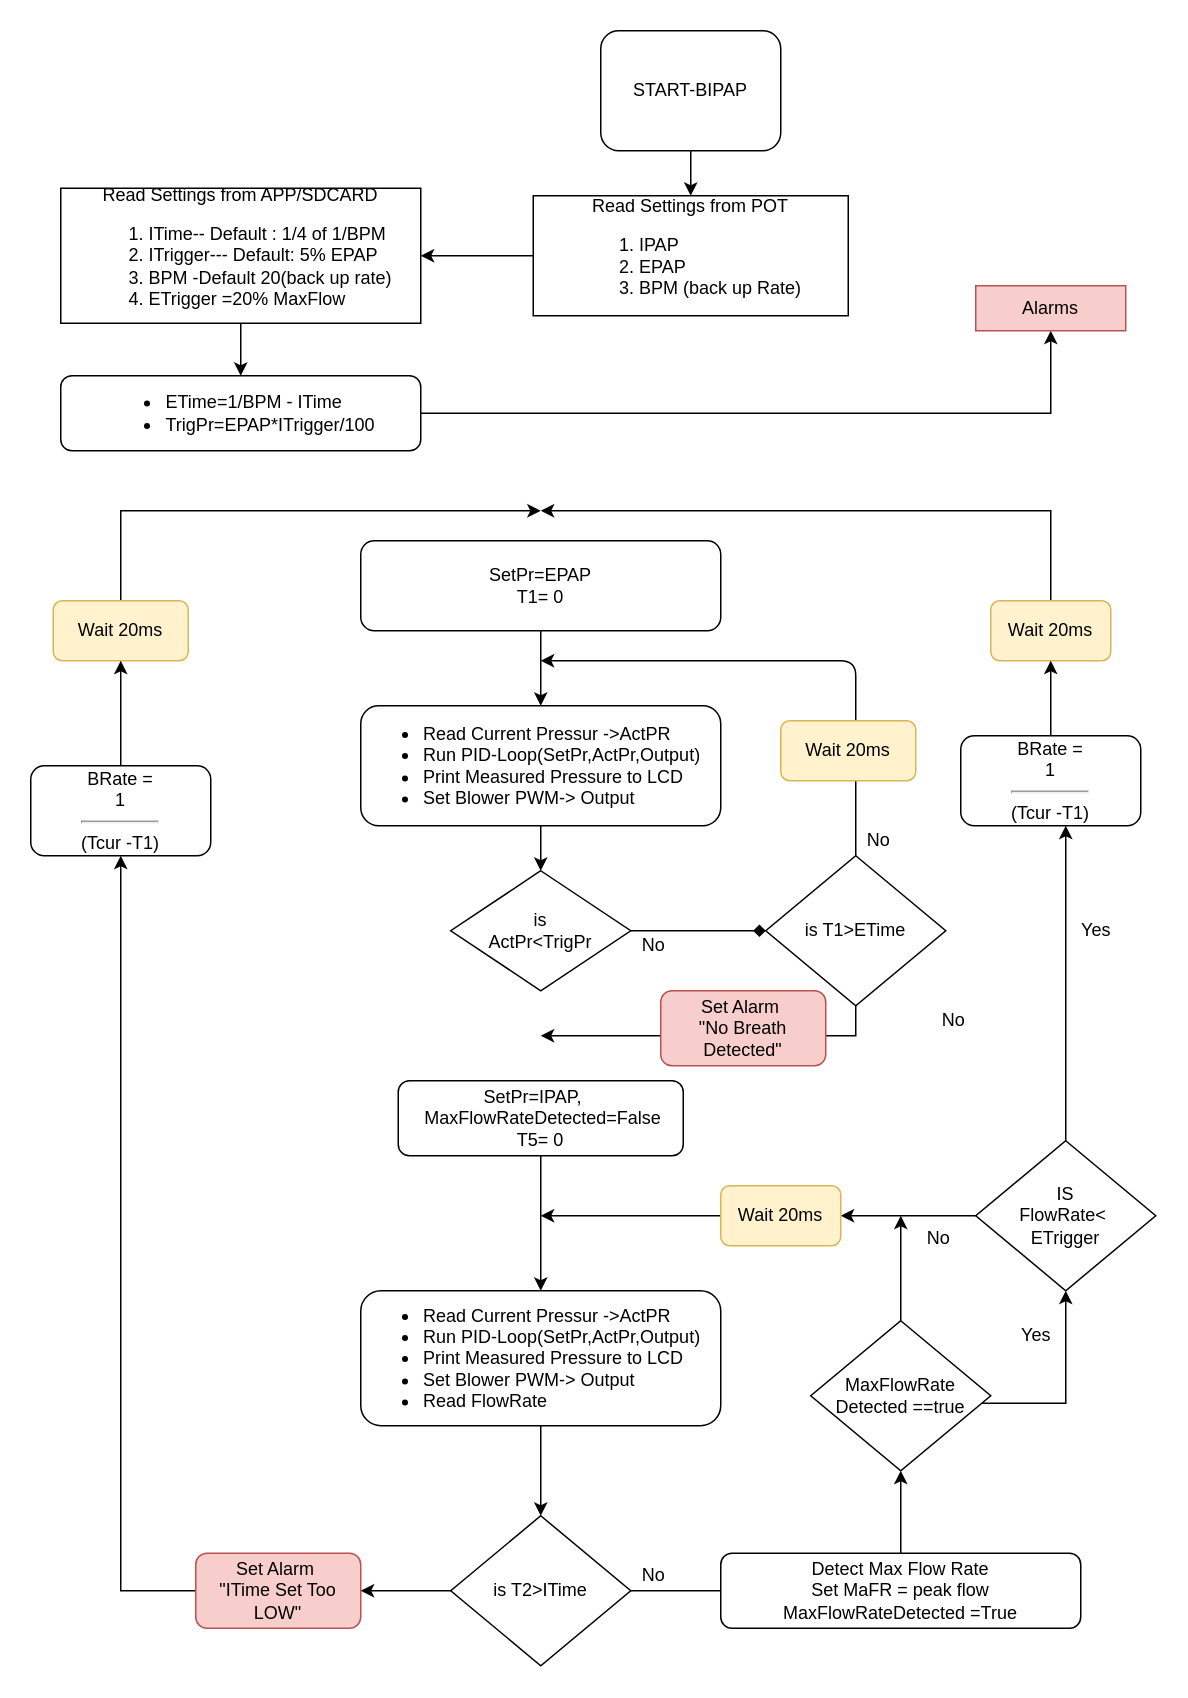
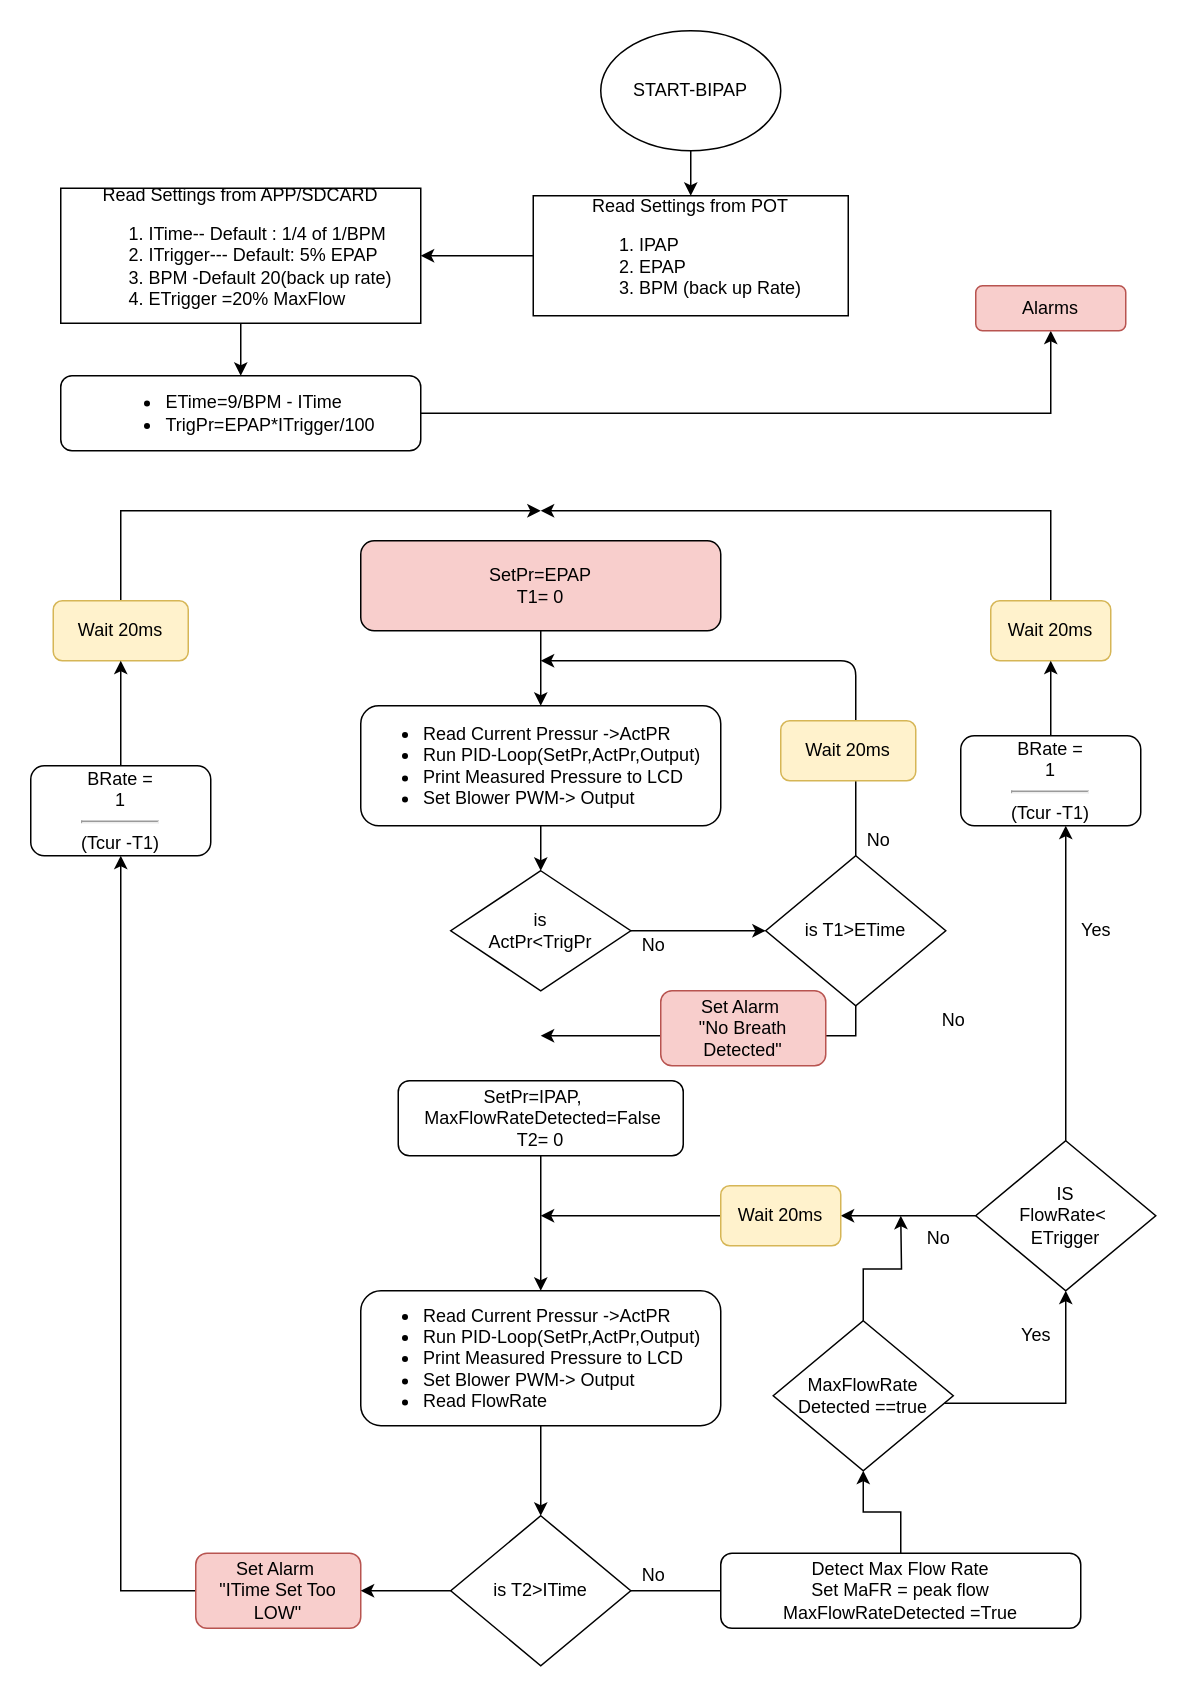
  <mxCell id="0" />
  <mxCell id="1" parent="0" />
  <mxCell id="2" style="edgeStyle=orthogonalEdgeStyle;rounded=0;orthogonalLoop=1;jettySize=auto;html=1;entryX=0.5;entryY=0;entryDx=0;entryDy=0;" parent="1" source="3" target="5" edge="1"><mxGeometry relative="1" as="geometry" /></mxCell>
- <mxCell id="3" value="START-BIPAP" style="whiteSpace=wrap;html=1;rounded=1;" parent="1" vertex="1"><mxGeometry x="400" y="20" width="120" height="80" as="geometry" /></mxCell>
+ <mxCell id="3" value="START-BIPAP" style="ellipse;whiteSpace=wrap;html=1;" parent="1" vertex="1"><mxGeometry x="400" y="20" width="120" height="80" as="geometry" /></mxCell>
  <mxCell id="4" style="edgeStyle=orthogonalEdgeStyle;rounded=0;orthogonalLoop=1;jettySize=auto;html=1;entryX=1;entryY=0.5;entryDx=0;entryDy=0;" parent="1" source="5" target="7" edge="1"><mxGeometry relative="1" as="geometry" /></mxCell>
  <mxCell id="5" value="Read Settings from POT&lt;br&gt;&lt;div align=&quot;left&quot;&gt;&lt;ol&gt;&lt;li&gt;&lt;div&gt;IPAP&lt;/div&gt;&lt;/li&gt;&lt;li&gt;EPAP&lt;/li&gt;&lt;li&gt;BPM (back up Rate)&lt;br&gt;&lt;/li&gt;&lt;/ol&gt;&lt;/div&gt;" style="rounded=0;whiteSpace=wrap;html=1;" parent="1" vertex="1"><mxGeometry x="355" y="130" width="210" height="80" as="geometry" /></mxCell>
  <mxCell id="6" style="edgeStyle=orthogonalEdgeStyle;rounded=0;orthogonalLoop=1;jettySize=auto;html=1;" edge="1" parent="1" source="7" target="9"><mxGeometry relative="1" as="geometry" /></mxCell>
  <mxCell id="7" value="Read Settings from APP/SDCARD&lt;br&gt;&lt;div align=&quot;left&quot;&gt;&lt;ol&gt;&lt;li&gt;&lt;div&gt;ITime-- Default : 1/4 of 1/BPM&lt;br&gt;&lt;/div&gt;&lt;/li&gt;&lt;li&gt;ITrigger--- Default: 5% EPAP&lt;br&gt;&lt;/li&gt;&lt;li&gt;BPM -Default 20(back up rate)&lt;br&gt;&lt;/li&gt;&lt;li&gt;ETrigger =20% MaxFlow&lt;/li&gt;&lt;/ol&gt;&lt;/div&gt;" style="rounded=0;whiteSpace=wrap;html=1;" parent="1" vertex="1"><mxGeometry x="40" y="125" width="240" height="90" as="geometry" /></mxCell>
  <mxCell id="8" style="edgeStyle=orthogonalEdgeStyle;rounded=0;orthogonalLoop=1;jettySize=auto;html=1;exitX=1;exitY=0.5;exitDx=0;exitDy=0;" edge="1" parent="1" source="9" target="54"><mxGeometry relative="1" as="geometry" /></mxCell>
- <mxCell id="9" value="&lt;div align=&quot;left&quot;&gt;&lt;ul&gt;&lt;li&gt;ETime=1/BPM - ITime&lt;/li&gt;&lt;li&gt;TrigPr=EPAP*ITrigger/100&lt;/li&gt;&lt;/ul&gt;&lt;/div&gt;" style="rounded=1;whiteSpace=wrap;html=1;" parent="1" vertex="1"><mxGeometry x="40" y="250" width="240" height="50" as="geometry" /></mxCell>
+ <mxCell id="9" value="&lt;div align=&quot;left&quot;&gt;&lt;ul&gt;&lt;li&gt;ETime=9/BPM - ITime&lt;/li&gt;&lt;li&gt;TrigPr=EPAP*ITrigger/100&lt;/li&gt;&lt;/ul&gt;&lt;/div&gt;" style="rounded=1;whiteSpace=wrap;html=1;" parent="1" vertex="1"><mxGeometry x="40" y="250" width="240" height="50" as="geometry" /></mxCell>
  <mxCell id="10" value="" style="edgeStyle=orthogonalEdgeStyle;rounded=0;orthogonalLoop=1;jettySize=auto;html=1;" parent="1" source="11" target="13" edge="1"><mxGeometry relative="1" as="geometry" /></mxCell>
- <mxCell id="11" value="SetPr=EPAP&lt;br&gt;T1= 0" style="rounded=1;whiteSpace=wrap;html=1;" parent="1" vertex="1"><mxGeometry x="240" y="360" width="240" height="60" as="geometry" /></mxCell>
+ <mxCell id="11" value="SetPr=EPAP&lt;br&gt;T1= 0" style="rounded=1;whiteSpace=wrap;html=1;fillColor=#f8cecc;" parent="1" vertex="1"><mxGeometry x="240" y="360" width="240" height="60" as="geometry" /></mxCell>
  <mxCell id="12" value="" style="edgeStyle=orthogonalEdgeStyle;rounded=0;orthogonalLoop=1;jettySize=auto;html=1;entryX=0.5;entryY=0;entryDx=0;entryDy=0;" parent="1" source="13" target="15" edge="1"><mxGeometry relative="1" as="geometry"><mxPoint x="360" y="560" as="targetPoint" /></mxGeometry></mxCell>
  <mxCell id="13" value="&lt;div align=&quot;left&quot;&gt;&lt;ul&gt;&lt;li&gt;Read Current Pressur -&amp;gt;ActPR&lt;/li&gt;&lt;li&gt;Run PID-Loop(SetPr,ActPr,Output)&lt;/li&gt;&lt;li&gt;Print Measured Pressure to LCD&lt;/li&gt;&lt;li&gt;Set Blower PWM-&amp;gt; Output&lt;br&gt;&lt;/li&gt;&lt;/ul&gt;&lt;/div&gt;" style="rounded=1;whiteSpace=wrap;html=1;align=left;" parent="1" vertex="1"><mxGeometry x="240" y="470" width="240" height="80" as="geometry" /></mxCell>
- <mxCell id="14" style="edgeStyle=orthogonalEdgeStyle;rounded=0;orthogonalLoop=1;jettySize=auto;html=1;entryX=0;entryY=0.5;entryDx=0;entryDy=0;endArrow=diamond;" parent="1" source="15" target="18" edge="1"><mxGeometry relative="1" as="geometry"><mxPoint x="500" y="630" as="targetPoint" /></mxGeometry></mxCell>
+ <mxCell id="14" style="edgeStyle=orthogonalEdgeStyle;rounded=0;orthogonalLoop=1;jettySize=auto;html=1;entryX=0;entryY=0.5;entryDx=0;entryDy=0;" parent="1" source="15" target="18" edge="1"><mxGeometry relative="1" as="geometry"><mxPoint x="500" y="630" as="targetPoint" /></mxGeometry></mxCell>
  <mxCell id="15" value="is&lt;br&gt;ActPr&amp;lt;TrigPr" style="rhombus;whiteSpace=wrap;html=1;" parent="1" vertex="1"><mxGeometry x="300" y="580" width="120" height="80" as="geometry" /></mxCell>
  <mxCell id="16" value="No" style="text;html=1;align=center;verticalAlign=middle;resizable=0;points=[];autosize=1;" parent="1" vertex="1"><mxGeometry x="420" y="620" width="30" height="20" as="geometry" /></mxCell>
  <mxCell id="17" style="edgeStyle=orthogonalEdgeStyle;rounded=0;orthogonalLoop=1;jettySize=auto;html=1;exitX=0.5;exitY=1;exitDx=0;exitDy=0;" parent="1" edge="1" source="18"><mxGeometry relative="1" as="geometry"><mxPoint x="360" y="690" as="targetPoint" /><mxPoint x="560" y="670" as="sourcePoint" /><Array as="points"><mxPoint x="570" y="690" /></Array></mxGeometry></mxCell>
  <mxCell id="18" value="is T1&amp;gt;ETime" style="rhombus;whiteSpace=wrap;html=1;" parent="1" vertex="1"><mxGeometry x="510" y="570" width="120" height="100" as="geometry" /></mxCell>
  <mxCell id="19" value="No" style="text;html=1;align=center;verticalAlign=middle;resizable=0;points=[];autosize=1;" parent="1" vertex="1"><mxGeometry x="570" y="550" width="30" height="20" as="geometry" /></mxCell>
  <mxCell id="20" value="" style="endArrow=classic;html=1;exitX=0.5;exitY=0;exitDx=0;exitDy=0;" parent="1" source="18" edge="1"><mxGeometry width="50" height="50" relative="1" as="geometry"><mxPoint x="570" y="440" as="sourcePoint" /><mxPoint x="360" y="440" as="targetPoint" /><Array as="points"><mxPoint x="570" y="440" /></Array></mxGeometry></mxCell>
  <mxCell id="21" style="edgeStyle=orthogonalEdgeStyle;rounded=0;orthogonalLoop=1;jettySize=auto;html=1;entryX=0.5;entryY=0;entryDx=0;entryDy=0;" edge="1" parent="1" source="22" target="55"><mxGeometry relative="1" as="geometry" /></mxCell>
- <mxCell id="22" value="SetPr=IPAP,&amp;nbsp; &amp;nbsp;&lt;br&gt;&amp;nbsp;MaxFlowRateDetected=False&lt;br&gt;T5= 0" style="rounded=1;whiteSpace=wrap;html=1;" parent="1" vertex="1"><mxGeometry x="265" y="720" width="190" height="50" as="geometry" /></mxCell>
+ <mxCell id="22" value="SetPr=IPAP,&amp;nbsp; &amp;nbsp;&lt;br&gt;&amp;nbsp;MaxFlowRateDetected=False&lt;br&gt;T2= 0" style="rounded=1;whiteSpace=wrap;html=1;" parent="1" vertex="1"><mxGeometry x="265" y="720" width="190" height="50" as="geometry" /></mxCell>
  <mxCell id="23" style="edgeStyle=orthogonalEdgeStyle;rounded=0;orthogonalLoop=1;jettySize=auto;html=1;exitX=0;exitY=0.5;exitDx=0;exitDy=0;" parent="1" source="52" edge="1"><mxGeometry relative="1" as="geometry"><mxPoint x="360" y="340" as="targetPoint" /><Array as="points"><mxPoint x="80" y="420" /><mxPoint x="80" y="340" /></Array></mxGeometry></mxCell>
  <mxCell id="24" style="edgeStyle=orthogonalEdgeStyle;rounded=0;orthogonalLoop=1;jettySize=auto;html=1;entryX=0;entryY=0.5;entryDx=0;entryDy=0;" parent="1" edge="1"><mxGeometry relative="1" as="geometry"><mxPoint x="420" y="1060" as="sourcePoint" /><mxPoint x="490" y="1060" as="targetPoint" /></mxGeometry></mxCell>
  <mxCell id="25" value="is T2&amp;gt;ITime" style="rhombus;whiteSpace=wrap;html=1;" parent="1" vertex="1"><mxGeometry x="300" y="1010" width="120" height="100" as="geometry" /></mxCell>
  <mxCell id="26" style="edgeStyle=orthogonalEdgeStyle;rounded=0;orthogonalLoop=1;jettySize=auto;html=1;entryX=0.5;entryY=0;entryDx=0;entryDy=0;" parent="1" target="25" edge="1" source="55"><mxGeometry relative="1" as="geometry"><mxPoint x="360" y="900" as="sourcePoint" /><mxPoint x="360" y="960" as="targetPoint" /></mxGeometry></mxCell>
  <mxCell id="27" value="No" style="text;html=1;align=center;verticalAlign=middle;resizable=0;points=[];autosize=1;" parent="1" vertex="1"><mxGeometry x="420" y="1040" width="30" height="20" as="geometry" /></mxCell>
  <mxCell id="28" value="Wait 20ms" style="rounded=1;whiteSpace=wrap;html=1;fillColor=#fff2cc;strokeColor=#d6b656;" parent="1" vertex="1"><mxGeometry x="520" y="480" width="90" height="40" as="geometry" /></mxCell>
  <mxCell id="29" value="No" style="text;html=1;align=center;verticalAlign=middle;resizable=0;points=[];autosize=1;" vertex="1" parent="1"><mxGeometry x="610" y="815" width="30" height="20" as="geometry" /></mxCell>
  <mxCell id="30" style="edgeStyle=orthogonalEdgeStyle;rounded=0;orthogonalLoop=1;jettySize=auto;html=1;entryX=0.5;entryY=1;entryDx=0;entryDy=0;" edge="1" parent="1" source="31" target="35"><mxGeometry relative="1" as="geometry" /></mxCell>
  <mxCell id="31" value="Detect Max Flow Rate&lt;br&gt;Set MaFR = peak flow&lt;br&gt;MaxFlowRateDetected =True" style="rounded=1;whiteSpace=wrap;html=1;" vertex="1" parent="1"><mxGeometry x="480" y="1035" width="240" height="50" as="geometry" /></mxCell>
  <mxCell id="32" style="edgeStyle=orthogonalEdgeStyle;rounded=0;orthogonalLoop=1;jettySize=auto;html=1;entryX=0.5;entryY=1;entryDx=0;entryDy=0;" edge="1" parent="1" source="35"><mxGeometry relative="1" as="geometry"><mxPoint x="710" y="860" as="targetPoint" /><Array as="points"><mxPoint x="710" y="935" /></Array></mxGeometry></mxCell>
  <mxCell id="33" style="edgeStyle=orthogonalEdgeStyle;rounded=0;orthogonalLoop=1;jettySize=auto;html=1;" edge="1" parent="1" source="42"><mxGeometry relative="1" as="geometry"><mxPoint x="360" y="810" as="targetPoint" /><Array as="points" /></mxGeometry></mxCell>
  <mxCell id="34" style="edgeStyle=orthogonalEdgeStyle;rounded=0;orthogonalLoop=1;jettySize=auto;html=1;" edge="1" parent="1" source="35"><mxGeometry relative="1" as="geometry"><mxPoint x="600" y="810" as="targetPoint" /></mxGeometry></mxCell>
- <mxCell id="35" value="MaxFlowRate&lt;br&gt;Detected ==true" style="rhombus;whiteSpace=wrap;html=1;" vertex="1" parent="1"><mxGeometry x="540" y="880" width="120" height="100" as="geometry" /></mxCell>
+ <mxCell id="35" value="MaxFlowRate&lt;br&gt;Detected ==true" style="rhombus;whiteSpace=wrap;html=1;" vertex="1" parent="1"><mxGeometry x="515" y="880" width="120" height="100" as="geometry" /></mxCell>
  <mxCell id="36" style="edgeStyle=orthogonalEdgeStyle;rounded=0;orthogonalLoop=1;jettySize=auto;html=1;exitX=0.5;exitY=0;exitDx=0;exitDy=0;" edge="1" parent="1" source="46"><mxGeometry relative="1" as="geometry"><mxPoint x="360" y="340" as="targetPoint" /><Array as="points"><mxPoint x="700" y="340" /></Array></mxGeometry></mxCell>
  <mxCell id="37" style="edgeStyle=orthogonalEdgeStyle;rounded=0;orthogonalLoop=1;jettySize=auto;html=1;entryX=1;entryY=0.5;entryDx=0;entryDy=0;exitX=0;exitY=0.5;exitDx=0;exitDy=0;" edge="1" parent="1" source="38" target="42"><mxGeometry relative="1" as="geometry"><mxPoint x="570" y="810" as="targetPoint" /><Array as="points"><mxPoint x="640" y="810" /><mxPoint x="640" y="810" /></Array></mxGeometry></mxCell>
  <mxCell id="38" value="IS&lt;br&gt;FlowRate&amp;lt;&amp;nbsp;&lt;br&gt;ETrigger" style="rhombus;whiteSpace=wrap;html=1;" vertex="1" parent="1"><mxGeometry x="650" y="760" width="120" height="100" as="geometry" /></mxCell>
  <mxCell id="39" value="Yes" style="text;html=1;align=center;verticalAlign=middle;resizable=0;points=[];autosize=1;" vertex="1" parent="1"><mxGeometry x="710" y="610" width="40" height="20" as="geometry" /></mxCell>
  <mxCell id="40" value="Yes" style="text;html=1;align=center;verticalAlign=middle;resizable=0;points=[];autosize=1;" vertex="1" parent="1"><mxGeometry x="670" y="880" width="40" height="20" as="geometry" /></mxCell>
  <mxCell id="41" value="No" style="text;html=1;align=center;verticalAlign=middle;resizable=0;points=[];autosize=1;" vertex="1" parent="1"><mxGeometry x="620" y="670" width="30" height="20" as="geometry" /></mxCell>
  <mxCell id="42" value="Wait 20ms" style="rounded=1;whiteSpace=wrap;html=1;fillColor=#fff2cc;strokeColor=#d6b656;" vertex="1" parent="1"><mxGeometry x="480" y="790" width="80" height="40" as="geometry" /></mxCell>
  <mxCell id="43" value="Set Alarm&amp;nbsp;&lt;br&gt;&quot;No Breath Detected&quot;" style="rounded=1;whiteSpace=wrap;html=1;fillColor=#f8cecc;strokeColor=#b85450;" vertex="1" parent="1"><mxGeometry x="440" y="660" width="110" height="50" as="geometry" /></mxCell>
  <mxCell id="44" value="BRate =&lt;br&gt;1&lt;hr&gt;(Tcur -T1)" style="rounded=1;whiteSpace=wrap;html=1;" vertex="1" parent="1"><mxGeometry x="640" y="490" width="120" height="60" as="geometry" /></mxCell>
  <mxCell id="45" style="edgeStyle=orthogonalEdgeStyle;rounded=0;orthogonalLoop=1;jettySize=auto;html=1;exitX=0.5;exitY=0;exitDx=0;exitDy=0;" edge="1" parent="1" source="38" target="44"><mxGeometry relative="1" as="geometry"><mxPoint x="360" y="340" as="targetPoint" /><mxPoint x="710" y="650" as="sourcePoint" /><Array as="points"><mxPoint x="710" y="600" /><mxPoint x="710" y="600" /></Array></mxGeometry></mxCell>
  <mxCell id="46" value="Wait 20ms" style="rounded=1;whiteSpace=wrap;html=1;fillColor=#fff2cc;strokeColor=#d6b656;" vertex="1" parent="1"><mxGeometry x="660" y="400" width="80" height="40" as="geometry" /></mxCell>
  <mxCell id="47" style="edgeStyle=orthogonalEdgeStyle;rounded=0;orthogonalLoop=1;jettySize=auto;html=1;exitX=0.5;exitY=0;exitDx=0;exitDy=0;entryX=0.5;entryY=1;entryDx=0;entryDy=0;" edge="1" parent="1" source="44" target="46"><mxGeometry relative="1" as="geometry"><mxPoint x="700" y="450" as="targetPoint" /><mxPoint x="700" y="490" as="sourcePoint" /><Array as="points" /></mxGeometry></mxCell>
  <mxCell id="48" value="BRate =&lt;br&gt;1&lt;hr&gt;(Tcur -T1)" style="rounded=1;whiteSpace=wrap;html=1;" vertex="1" parent="1"><mxGeometry x="20" y="510" width="120" height="60" as="geometry" /></mxCell>
  <mxCell id="49" style="edgeStyle=orthogonalEdgeStyle;rounded=0;orthogonalLoop=1;jettySize=auto;html=1;exitX=0;exitY=0.5;exitDx=0;exitDy=0;" edge="1" parent="1" source="50" target="48"><mxGeometry relative="1" as="geometry"><mxPoint x="360" y="340" as="targetPoint" /><Array as="points" /><mxPoint x="300" y="980" as="sourcePoint" /></mxGeometry></mxCell>
  <mxCell id="50" value="Set Alarm&amp;nbsp;&lt;br&gt;&quot;ITime Set Too LOW&quot;" style="rounded=1;whiteSpace=wrap;html=1;fillColor=#f8cecc;strokeColor=#b85450;" vertex="1" parent="1"><mxGeometry x="130" y="1035" width="110" height="50" as="geometry" /></mxCell>
  <mxCell id="51" style="edgeStyle=orthogonalEdgeStyle;rounded=0;orthogonalLoop=1;jettySize=auto;html=1;exitX=0;exitY=0.5;exitDx=0;exitDy=0;" edge="1" parent="1"><mxGeometry relative="1" as="geometry"><mxPoint x="240" y="1060" as="targetPoint" /><Array as="points"><mxPoint x="270" y="1060" /><mxPoint x="270" y="1060" /></Array><mxPoint x="300" y="1060" as="sourcePoint" /></mxGeometry></mxCell>
  <mxCell id="52" value="Wait 20ms" style="rounded=1;whiteSpace=wrap;html=1;fillColor=#fff2cc;strokeColor=#d6b656;" parent="1" vertex="1"><mxGeometry x="35" y="400" width="90" height="40" as="geometry" /></mxCell>
  <mxCell id="53" style="edgeStyle=orthogonalEdgeStyle;rounded=0;orthogonalLoop=1;jettySize=auto;html=1;" edge="1" parent="1" target="52"><mxGeometry relative="1" as="geometry"><mxPoint x="360" y="340" as="targetPoint" /><Array as="points"><mxPoint x="80" y="470" /><mxPoint x="80" y="470" /></Array><mxPoint x="80" y="510" as="sourcePoint" /></mxGeometry></mxCell>
- <mxCell id="54" value="Alarms" style="rounded=0;whiteSpace=wrap;html=1;fillColor=#f8cecc;strokeColor=#b85450;" vertex="1" parent="1"><mxGeometry x="650" y="190" width="100" height="30" as="geometry" /></mxCell>
+ <mxCell id="54" value="Alarms" style="whiteSpace=wrap;html=1;fillColor=#f8cecc;strokeColor=#b85450;rounded=1;" vertex="1" parent="1"><mxGeometry x="650" y="190" width="100" height="30" as="geometry" /></mxCell>
  <mxCell id="55" value="&lt;div align=&quot;left&quot;&gt;&lt;ul&gt;&lt;li&gt;Read Current Pressur -&amp;gt;ActPR&lt;/li&gt;&lt;li&gt;Run PID-Loop(SetPr,ActPr,Output)&lt;/li&gt;&lt;li&gt;Print Measured Pressure to LCD&lt;/li&gt;&lt;li&gt;Set Blower PWM-&amp;gt; Output&lt;br&gt;&lt;/li&gt;&lt;li&gt;Read FlowRate&lt;/li&gt;&lt;/ul&gt;&lt;/div&gt;" style="rounded=1;whiteSpace=wrap;html=1;align=left;" parent="1" vertex="1"><mxGeometry x="240" y="860" width="240" height="90" as="geometry" /></mxCell>
